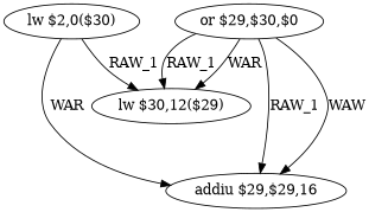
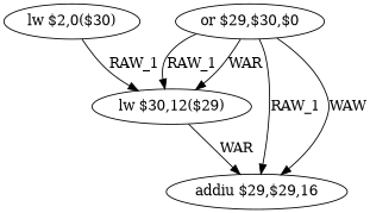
  digraph {
    node [shape=ellipse]
    n1 [label="lw $2,0($30)"]
    n2 [label="lw $30,12($29)"]
    n3 [label="addiu $29,$29,16"]
    n4 [label="or $29,$30,$0"]
    n1 -> n2 [label=RAW_1]
-   n1 -> n3 [label=WAR]
+   n2 -> n3 [label=WAR]
    n4 -> n2 [label=RAW_1]
    n4 -> n2 [label=WAR]
    n4 -> n3 [label=RAW_1]
    n4 -> n3 [label=WAW]
  }
